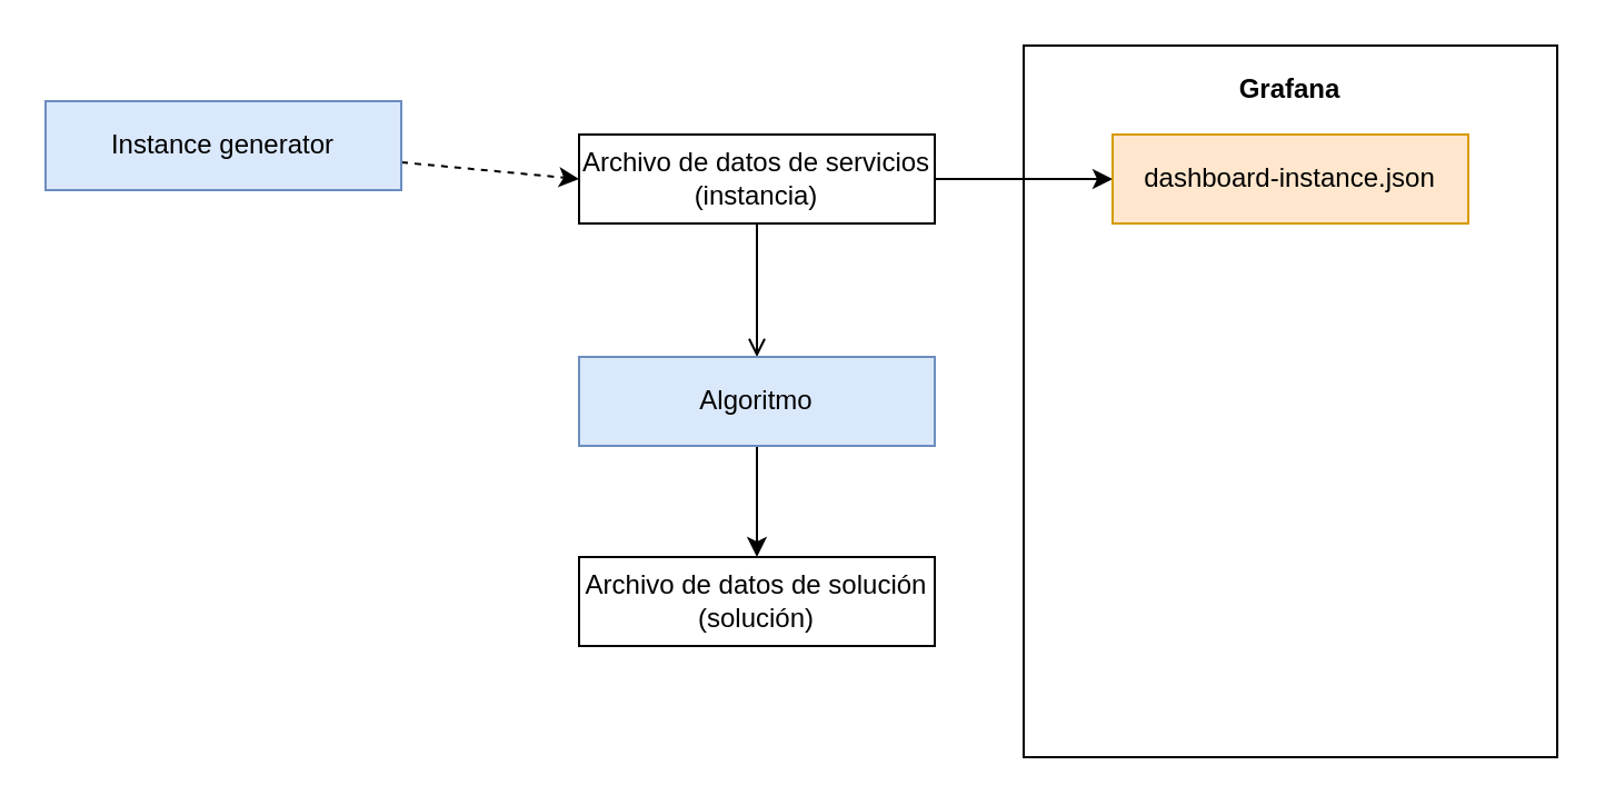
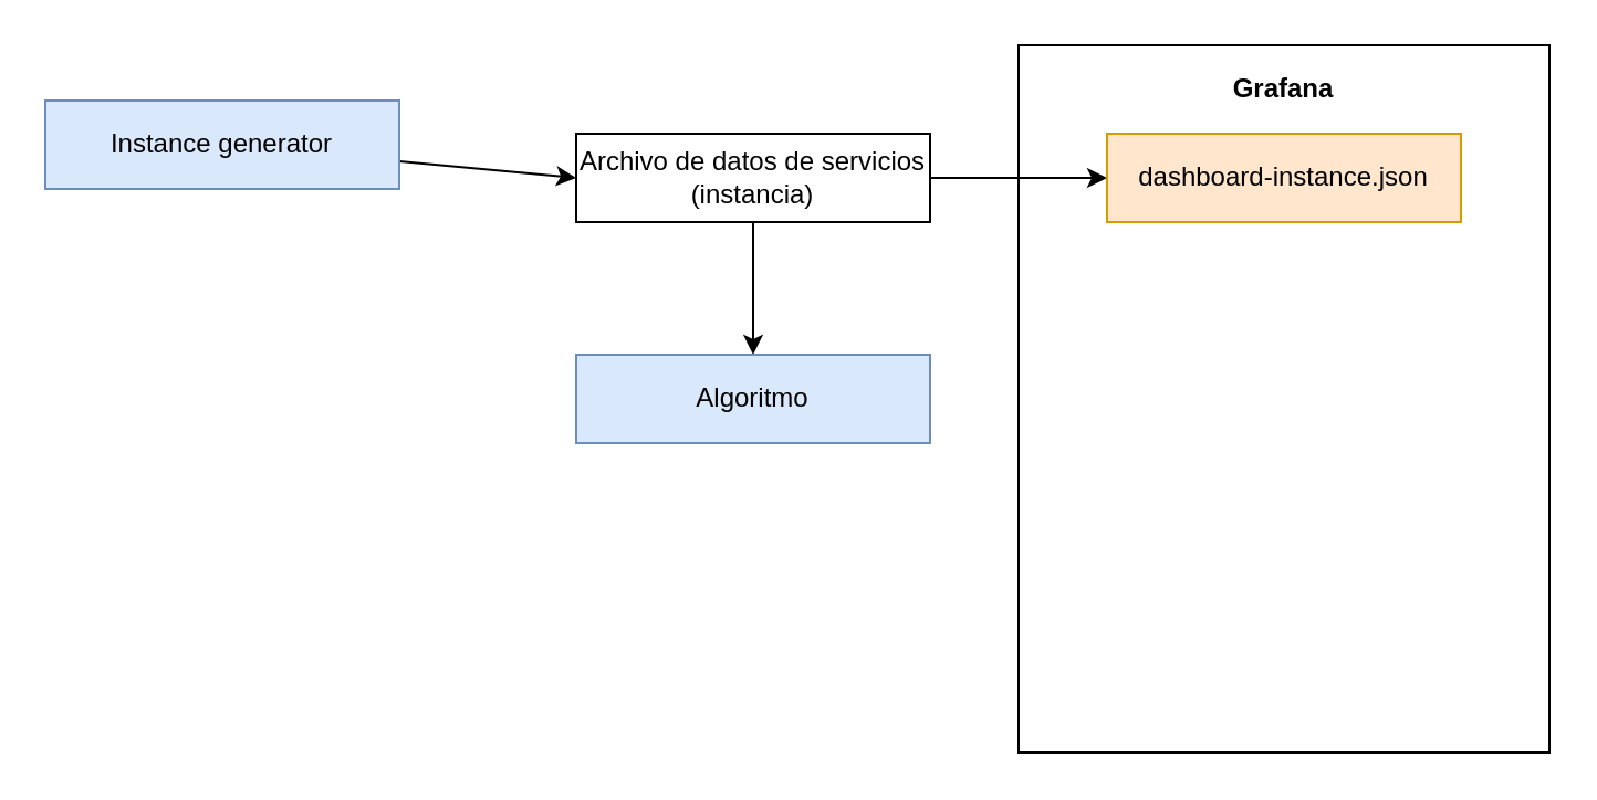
  <mxCell id="0" />
  <mxCell id="1" parent="0" />
  <mxCell id="2" style="edgeStyle=none;html=1;exitX=1;exitY=0.5;exitDx=0;exitDy=0;entryX=0;entryY=0.5;entryDx=0;entryDy=0;" parent="1" source="4" target="5" edge="1"><mxGeometry relative="1" as="geometry"><mxPoint x="500" y="100" as="targetPoint" /></mxGeometry></mxCell>
- <mxCell id="3" style="edgeStyle=none;html=1;entryX=0.5;entryY=0;entryDx=0;entryDy=0;endArrow=open;" edge="1" parent="1" source="4" target="10"><mxGeometry relative="1" as="geometry" /></mxCell>
+ <mxCell id="3" style="edgeStyle=none;html=1;entryX=0.5;entryY=0;entryDx=0;entryDy=0;" edge="1" parent="1" source="4" target="10"><mxGeometry relative="1" as="geometry" /></mxCell>
  <mxCell id="4" value="Archivo de datos de servicios (instancia)" style="rounded=0;whiteSpace=wrap;html=1;" parent="1" vertex="1"><mxGeometry x="260" y="60" width="160" height="40" as="geometry" /></mxCell>
  <mxCell id="5" value="dashboard-instance.json" style="rounded=0;whiteSpace=wrap;html=1;fillColor=#ffe6cc;strokeColor=#d79b00;" parent="1" vertex="1"><mxGeometry x="500" y="60" width="160" height="40" as="geometry" /></mxCell>
- <mxCell id="6" value="Archivo de datos de solución (solución)" style="rounded=0;whiteSpace=wrap;html=1;" parent="1" vertex="1"><mxGeometry x="260" y="250" width="160" height="40" as="geometry" /></mxCell>
  <mxCell id="7" value="Grafana" style="text;html=1;strokeColor=none;fillColor=none;align=center;verticalAlign=middle;whiteSpace=wrap;rounded=0;fontStyle=1" parent="1" vertex="1"><mxGeometry x="500" y="20" width="160" height="40" as="geometry" /></mxCell>
- <mxCell id="8" style="edgeStyle=none;html=1;exitX=0.5;exitY=1;exitDx=0;exitDy=0;entryX=0.5;entryY=0;entryDx=0;entryDy=0;" edge="1" parent="1" source="10" target="6"><mxGeometry relative="1" as="geometry" /></mxCell>
  <mxCell id="9" value="" style="rounded=0;whiteSpace=wrap;html=1;fillColor=none;" vertex="1" parent="1"><mxGeometry x="460" y="20" width="240" height="320" as="geometry" /></mxCell>
  <mxCell id="10" value="Algoritmo" style="rounded=0;whiteSpace=wrap;html=1;fillColor=#dae8fc;strokeColor=#6c8ebf;" vertex="1" parent="1"><mxGeometry x="260" y="160" width="160" height="40" as="geometry" /></mxCell>
- <mxCell id="11" style="edgeStyle=none;html=1;entryX=0;entryY=0.5;entryDx=0;entryDy=0;dashed=1;" edge="1" parent="1" source="12" target="4"><mxGeometry relative="1" as="geometry" /></mxCell>
+ <mxCell id="11" style="edgeStyle=none;html=1;entryX=0;entryY=0.5;entryDx=0;entryDy=0;" edge="1" parent="1" source="12" target="4"><mxGeometry relative="1" as="geometry" /></mxCell>
  <mxCell id="12" value="Instance generator" style="rounded=0;whiteSpace=wrap;html=1;fillColor=#dae8fc;strokeColor=#6c8ebf;" vertex="1" parent="1"><mxGeometry x="20" y="45" width="160" height="40" as="geometry" /></mxCell>
